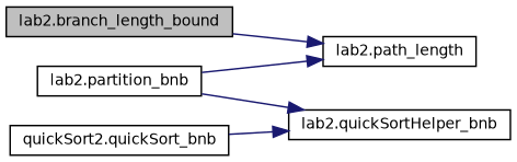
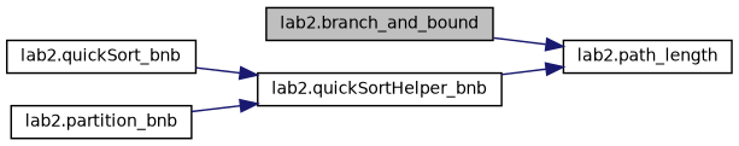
  digraph {
    rankdir=LR
    node [color=black fillcolor=white fontname=Helvetica fontsize=10 shape=record style=filled]
    edge [color=midnightblue fontname=Helvetica fontsize=10 labelfontname=Helvetica labelfontsize=10 style=solid]
-   n1 [fillcolor=grey75 fontcolor=black height=0.2 label="lab2.branch_length_bound" width=0.4]
+   n1 [fillcolor=grey75 fontcolor=black height=0.2 label="lab2.branch_and_bound" width=0.4]
    n2 [height=0.2 label="lab2.path_length" width=0.4]
-   n3 [height=0.2 label="quickSort2.quickSort_bnb" width=0.4]
+   n3 [height=0.2 label="lab2.quickSort_bnb" width=0.4]
    n4 [height=0.2 label="lab2.quickSortHelper_bnb" width=0.4]
    n5 [height=0.2 label="lab2.partition_bnb" width=0.4]
    n1 -> n2
    n3 -> n4
-   n5 -> n2
+   n4 -> n2
    n5 -> n4
  }
